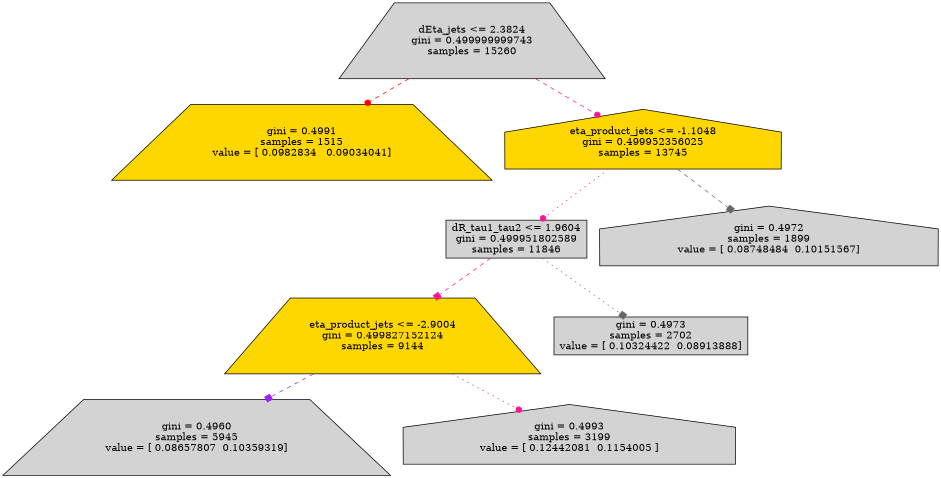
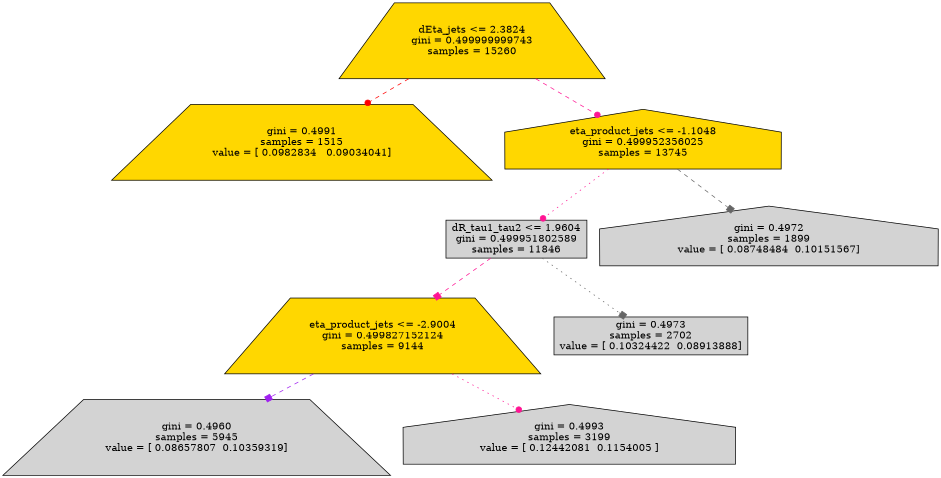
  digraph {
    node [shape=trapezium style=filled fillcolor=lightgrey]
    edge [color=deeppink style=dashed arrowhead=dot]
-   n1 [label="dEta_jets <= 2.3824\ngini = 0.499999999743\nsamples = 15260"]
+   n1 [label="dEta_jets <= 2.3824\ngini = 0.499999999743\nsamples = 15260" fillcolor=gold]
    n2 [label="gini = 0.4991\nsamples = 1515\nvalue = [ 0.0982834   0.09034041]" fillcolor=gold]
    n3 [label="eta_product_jets <= -1.1048\ngini = 0.499952356025\nsamples = 13745" shape=house fillcolor=gold]
    n4 [label="dR_tau1_tau2 <= 1.9604\ngini = 0.499951802589\nsamples = 11846" shape=box]
    n5 [label="gini = 0.4972\nsamples = 1899\nvalue = [ 0.08748484  0.10151567]" shape=house]
    n6 [label="eta_product_jets <= -2.9004\ngini = 0.499827152124\nsamples = 9144" fillcolor=gold]
    n7 [label="gini = 0.4973\nsamples = 2702\nvalue = [ 0.10324422  0.08913888]" shape=box]
    n8 [label="gini = 0.4960\nsamples = 5945\nvalue = [ 0.08657807  0.10359319]"]
    n9 [label="gini = 0.4993\nsamples = 3199\nvalue = [ 0.12442081  0.1154005 ]" shape=house]
    n1 -> n2 [color=red]
    n1 -> n3
    n3 -> n4 [style=dotted]
    n3 -> n5 [color=gray40 arrowhead=box]
    n4 -> n6 [arrowhead=box]
    n4 -> n7 [color=gray40 style=dotted arrowhead=box]
    n6 -> n8 [color=purple arrowhead=box]
    n6 -> n9 [style=dotted]
  }
